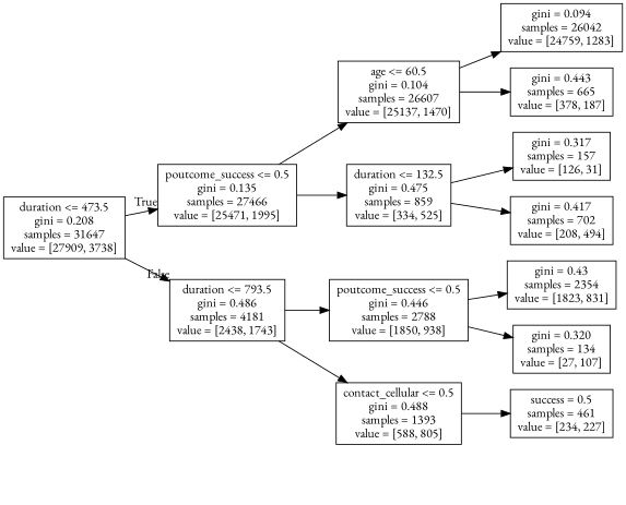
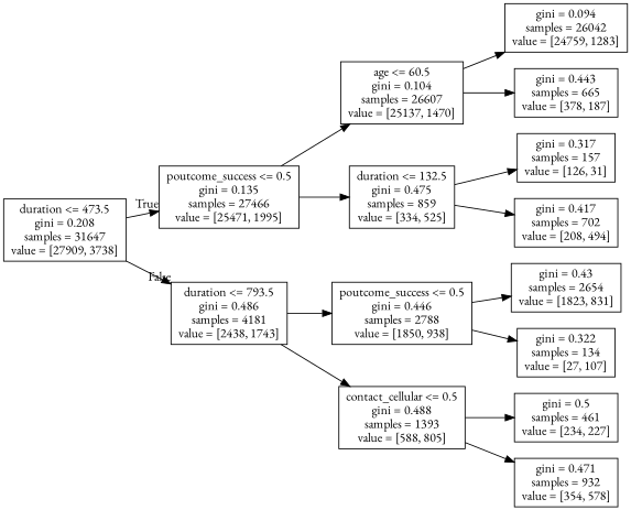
  digraph {
    fontname="EB Garamond"
    rankdir=LR
    node [fontname="EB Garamond" shape=box]
    edge [fontname="EB Garamond"]
    n1 [label="duration <= 473.5\ngini = 0.208\nsamples = 31647\nvalue = [27909, 3738]"]
    n2 [label="poutcome_success <= 0.5\ngini = 0.135\nsamples = 27466\nvalue = [25471, 1995]"]
    n3 [label="duration <= 793.5\ngini = 0.486\nsamples = 4181\nvalue = [2438, 1743]"]
    n4 [label="age <= 60.5\ngini = 0.104\nsamples = 26607\nvalue = [25137, 1470]"]
    n5 [label="duration <= 132.5\ngini = 0.475\nsamples = 859\nvalue = [334, 525]"]
    n6 [label="poutcome_success <= 0.5\ngini = 0.446\nsamples = 2788\nvalue = [1850, 938]"]
    n7 [label="contact_cellular <= 0.5\ngini = 0.488\nsamples = 1393\nvalue = [588, 805]"]
    n8 [label="gini = 0.094\nsamples = 26042\nvalue = [24759, 1283]"]
    n9 [label="gini = 0.443\nsamples = 665\nvalue = [378, 187]"]
    n10 [label="gini = 0.317\nsamples = 157\nvalue = [126, 31]"]
    n11 [label="gini = 0.417\nsamples = 702\nvalue = [208, 494]"]
-   n12 [label="gini = 0.43\nsamples = 2354\nvalue = [1823, 831]"]
-   n13 [label="gini = 0.320\nsamples = 134\nvalue = [27, 107]"]
-   n14 [label="success = 0.5\nsamples = 461\nvalue = [234, 227]"]
+   n12 [label="gini = 0.43\nsamples = 2654\nvalue = [1823, 831]"]
+   n13 [label="gini = 0.322\nsamples = 134\nvalue = [27, 107]"]
+   n14 [label="gini = 0.5\nsamples = 461\nvalue = [234, 227]"]
+   n15 [label="gini = 0.471\nsamples = 932\nvalue = [354, 578]"]
    n1 -> n2 [headlabel=True labelangle=45 labeldistance=2.5]
    n1 -> n3 [headlabel=False labelangle=-45 labeldistance=2.5]
    n2 -> n4
    n2 -> n5
    n3 -> n6
    n3 -> n7
    n4 -> n8
    n4 -> n9
    n5 -> n10
    n5 -> n11
    n6 -> n12
    n6 -> n13
    n7 -> n14
+   n7 -> n15
  }
